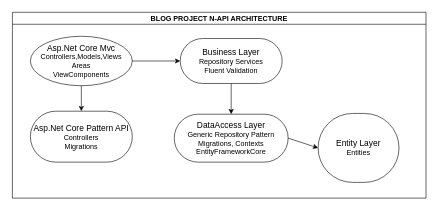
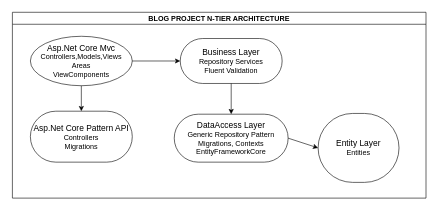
  <mxCell id="0" />
  <mxCell id="1" parent="0" />
- <mxCell id="2" value="BLOG PROJECT N-API ARCHITECTURE" style="swimlane;startSize=20;horizontal=1;containerType=tree;" vertex="1" parent="1"><mxGeometry x="20" y="20" width="690" height="310" as="geometry" /></mxCell>
+ <mxCell id="2" value="BLOG PROJECT N-TIER ARCHITECTURE" style="swimlane;startSize=20;horizontal=1;containerType=tree;" vertex="1" parent="1"><mxGeometry x="20" y="20" width="690" height="310" as="geometry" /></mxCell>
  <mxCell id="3" value="&lt;font style=&quot;&quot;&gt;&lt;span style=&quot;font-size: 14px;&quot;&gt;Asp.Net Core Mvc&lt;/span&gt;&lt;br&gt;&lt;font style=&quot;font-size: 12px;&quot;&gt;Controllers,Models,Views&lt;br&gt;&lt;/font&gt;Areas&lt;br&gt;ViewComponents&lt;br&gt;&lt;/font&gt;" style="ellipse;whiteSpace=wrap;html=1;align=center;treeFolding=1;treeMoving=1;newEdgeStyle={&quot;edgeStyle&quot;:&quot;entityRelationEdgeStyle&quot;,&quot;startArrow&quot;:&quot;none&quot;,&quot;endArrow&quot;:&quot;none&quot;,&quot;segment&quot;:10,&quot;curved&quot;:1,&quot;sourcePerimeterSpacing&quot;:0,&quot;targetPerimeterSpacing&quot;:0};" vertex="1" parent="2"><mxGeometry x="30" y="40" width="170" height="82.5" as="geometry" /></mxCell>
  <mxCell id="4" value="&lt;font style=&quot;font-size: 14px;&quot;&gt;Business Layer&lt;/font&gt;&lt;br&gt;Repository Services&lt;br&gt;Fluent Validation" style="whiteSpace=wrap;html=1;rounded=1;arcSize=50;align=center;verticalAlign=middle;strokeWidth=1;autosize=1;spacing=4;treeFolding=1;treeMoving=1;newEdgeStyle={&quot;edgeStyle&quot;:&quot;entityRelationEdgeStyle&quot;,&quot;startArrow&quot;:&quot;none&quot;,&quot;endArrow&quot;:&quot;none&quot;,&quot;segment&quot;:10,&quot;curved&quot;:1,&quot;sourcePerimeterSpacing&quot;:0,&quot;targetPerimeterSpacing&quot;:0};" vertex="1" parent="2"><mxGeometry x="280" y="43.75" width="170" height="75" as="geometry" /></mxCell>
  <mxCell id="5" value="" style="endArrow=classic;html=1;rounded=0;exitX=1;exitY=0.5;exitDx=0;exitDy=0;entryX=0;entryY=0.5;entryDx=0;entryDy=0;" edge="1" parent="2" source="3" target="4"><mxGeometry width="50" height="50" relative="1" as="geometry"><mxPoint x="60" y="200" as="sourcePoint" /><mxPoint x="240" y="60" as="targetPoint" /></mxGeometry></mxCell>
  <mxCell id="6" value="&lt;font style=&quot;font-size: 14px;&quot;&gt;DataAccess Layer&lt;/font&gt;&lt;br&gt;Generic Repository Pattern&lt;br&gt;Migrations, Contexts&lt;br&gt;EntityFrameworkCore" style="whiteSpace=wrap;html=1;rounded=1;arcSize=50;align=center;verticalAlign=middle;strokeWidth=1;autosize=1;spacing=4;treeFolding=1;treeMoving=1;newEdgeStyle={&quot;edgeStyle&quot;:&quot;entityRelationEdgeStyle&quot;,&quot;startArrow&quot;:&quot;none&quot;,&quot;endArrow&quot;:&quot;none&quot;,&quot;segment&quot;:10,&quot;curved&quot;:1,&quot;sourcePerimeterSpacing&quot;:0,&quot;targetPerimeterSpacing&quot;:0};" vertex="1" parent="2"><mxGeometry x="270" y="170" width="190" height="80" as="geometry" /></mxCell>
  <mxCell id="7" value="" style="endArrow=classic;html=1;rounded=0;exitX=0.5;exitY=1;exitDx=0;exitDy=0;entryX=0.5;entryY=0;entryDx=0;entryDy=0;" edge="1" parent="2" source="4" target="6"><mxGeometry width="50" height="50" relative="1" as="geometry"><mxPoint x="317.5" y="95" as="sourcePoint" /><mxPoint x="140" y="140" as="targetPoint" /></mxGeometry></mxCell>
  <mxCell id="8" value="&lt;font style=&quot;font-size: 14px;&quot;&gt;Entity Layer&lt;/font&gt;&lt;br&gt;Entities" style="whiteSpace=wrap;html=1;rounded=1;arcSize=50;align=center;verticalAlign=middle;strokeWidth=1;autosize=1;spacing=4;treeFolding=1;treeMoving=1;newEdgeStyle={&quot;edgeStyle&quot;:&quot;entityRelationEdgeStyle&quot;,&quot;startArrow&quot;:&quot;none&quot;,&quot;endArrow&quot;:&quot;none&quot;,&quot;segment&quot;:10,&quot;curved&quot;:1,&quot;sourcePerimeterSpacing&quot;:0,&quot;targetPerimeterSpacing&quot;:0};" vertex="1" parent="2"><mxGeometry x="510" y="168.75" width="135" height="115" as="geometry" /></mxCell>
  <mxCell id="9" value="" style="endArrow=classic;html=1;rounded=0;exitX=1;exitY=0.5;exitDx=0;exitDy=0;entryX=0;entryY=0.5;entryDx=0;entryDy=0;" edge="1" parent="2" source="6" target="8"><mxGeometry width="50" height="50" relative="1" as="geometry"><mxPoint x="420" y="280" as="sourcePoint" /><mxPoint x="450" y="175" as="targetPoint" /></mxGeometry></mxCell>
  <mxCell id="10" value="&lt;span style=&quot;font-size: 14px;&quot;&gt;Asp.Net Core Pattern API&lt;/span&gt;&lt;br&gt;&lt;font style=&quot;font-size: 12px;&quot;&gt;Controllers&lt;br&gt;&lt;/font&gt;Migrations&lt;br&gt;" style="whiteSpace=wrap;html=1;rounded=1;arcSize=50;align=center;verticalAlign=middle;strokeWidth=1;autosize=1;spacing=4;treeFolding=1;treeMoving=1;newEdgeStyle={&quot;edgeStyle&quot;:&quot;entityRelationEdgeStyle&quot;,&quot;startArrow&quot;:&quot;none&quot;,&quot;endArrow&quot;:&quot;none&quot;,&quot;segment&quot;:10,&quot;curved&quot;:1,&quot;sourcePerimeterSpacing&quot;:0,&quot;targetPerimeterSpacing&quot;:0};" vertex="1" parent="2"><mxGeometry x="30" y="165" width="170" height="85" as="geometry" /></mxCell>
  <mxCell id="11" value="" style="endArrow=classic;html=1;rounded=0;exitX=0.5;exitY=1;exitDx=0;exitDy=0;entryX=0.5;entryY=0;entryDx=0;entryDy=0;" edge="1" parent="2" source="3" target="10"><mxGeometry width="50" height="50" relative="1" as="geometry"><mxPoint x="240" y="170" as="sourcePoint" /><mxPoint x="180" y="140" as="targetPoint" /><Array as="points" /></mxGeometry></mxCell>
